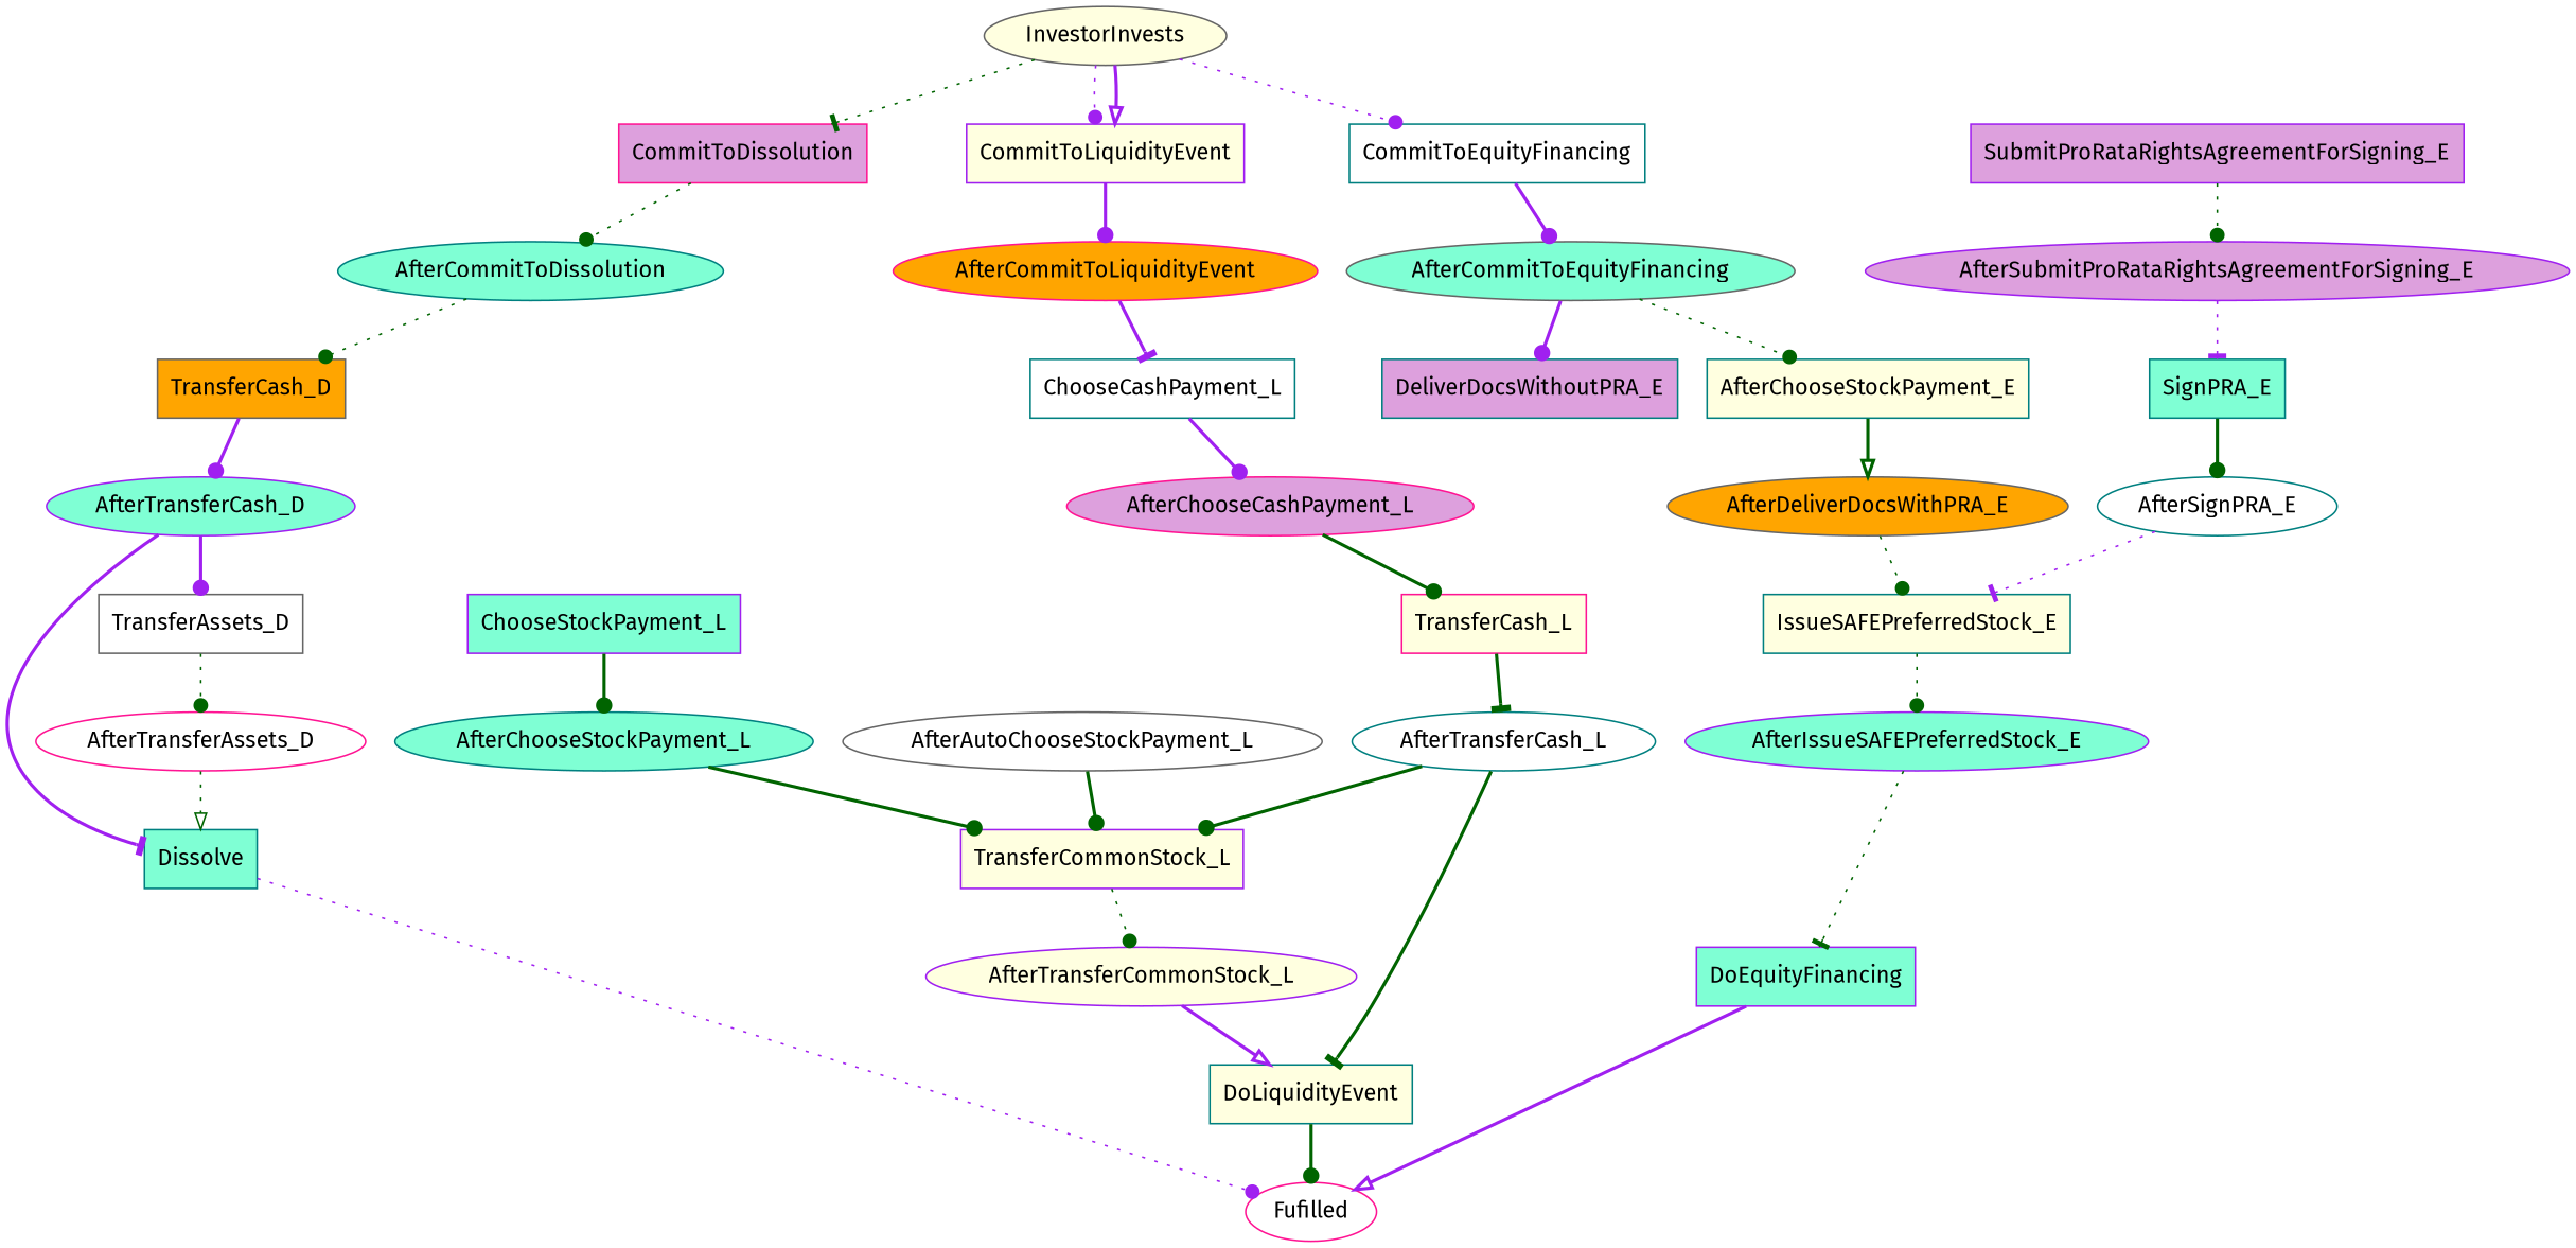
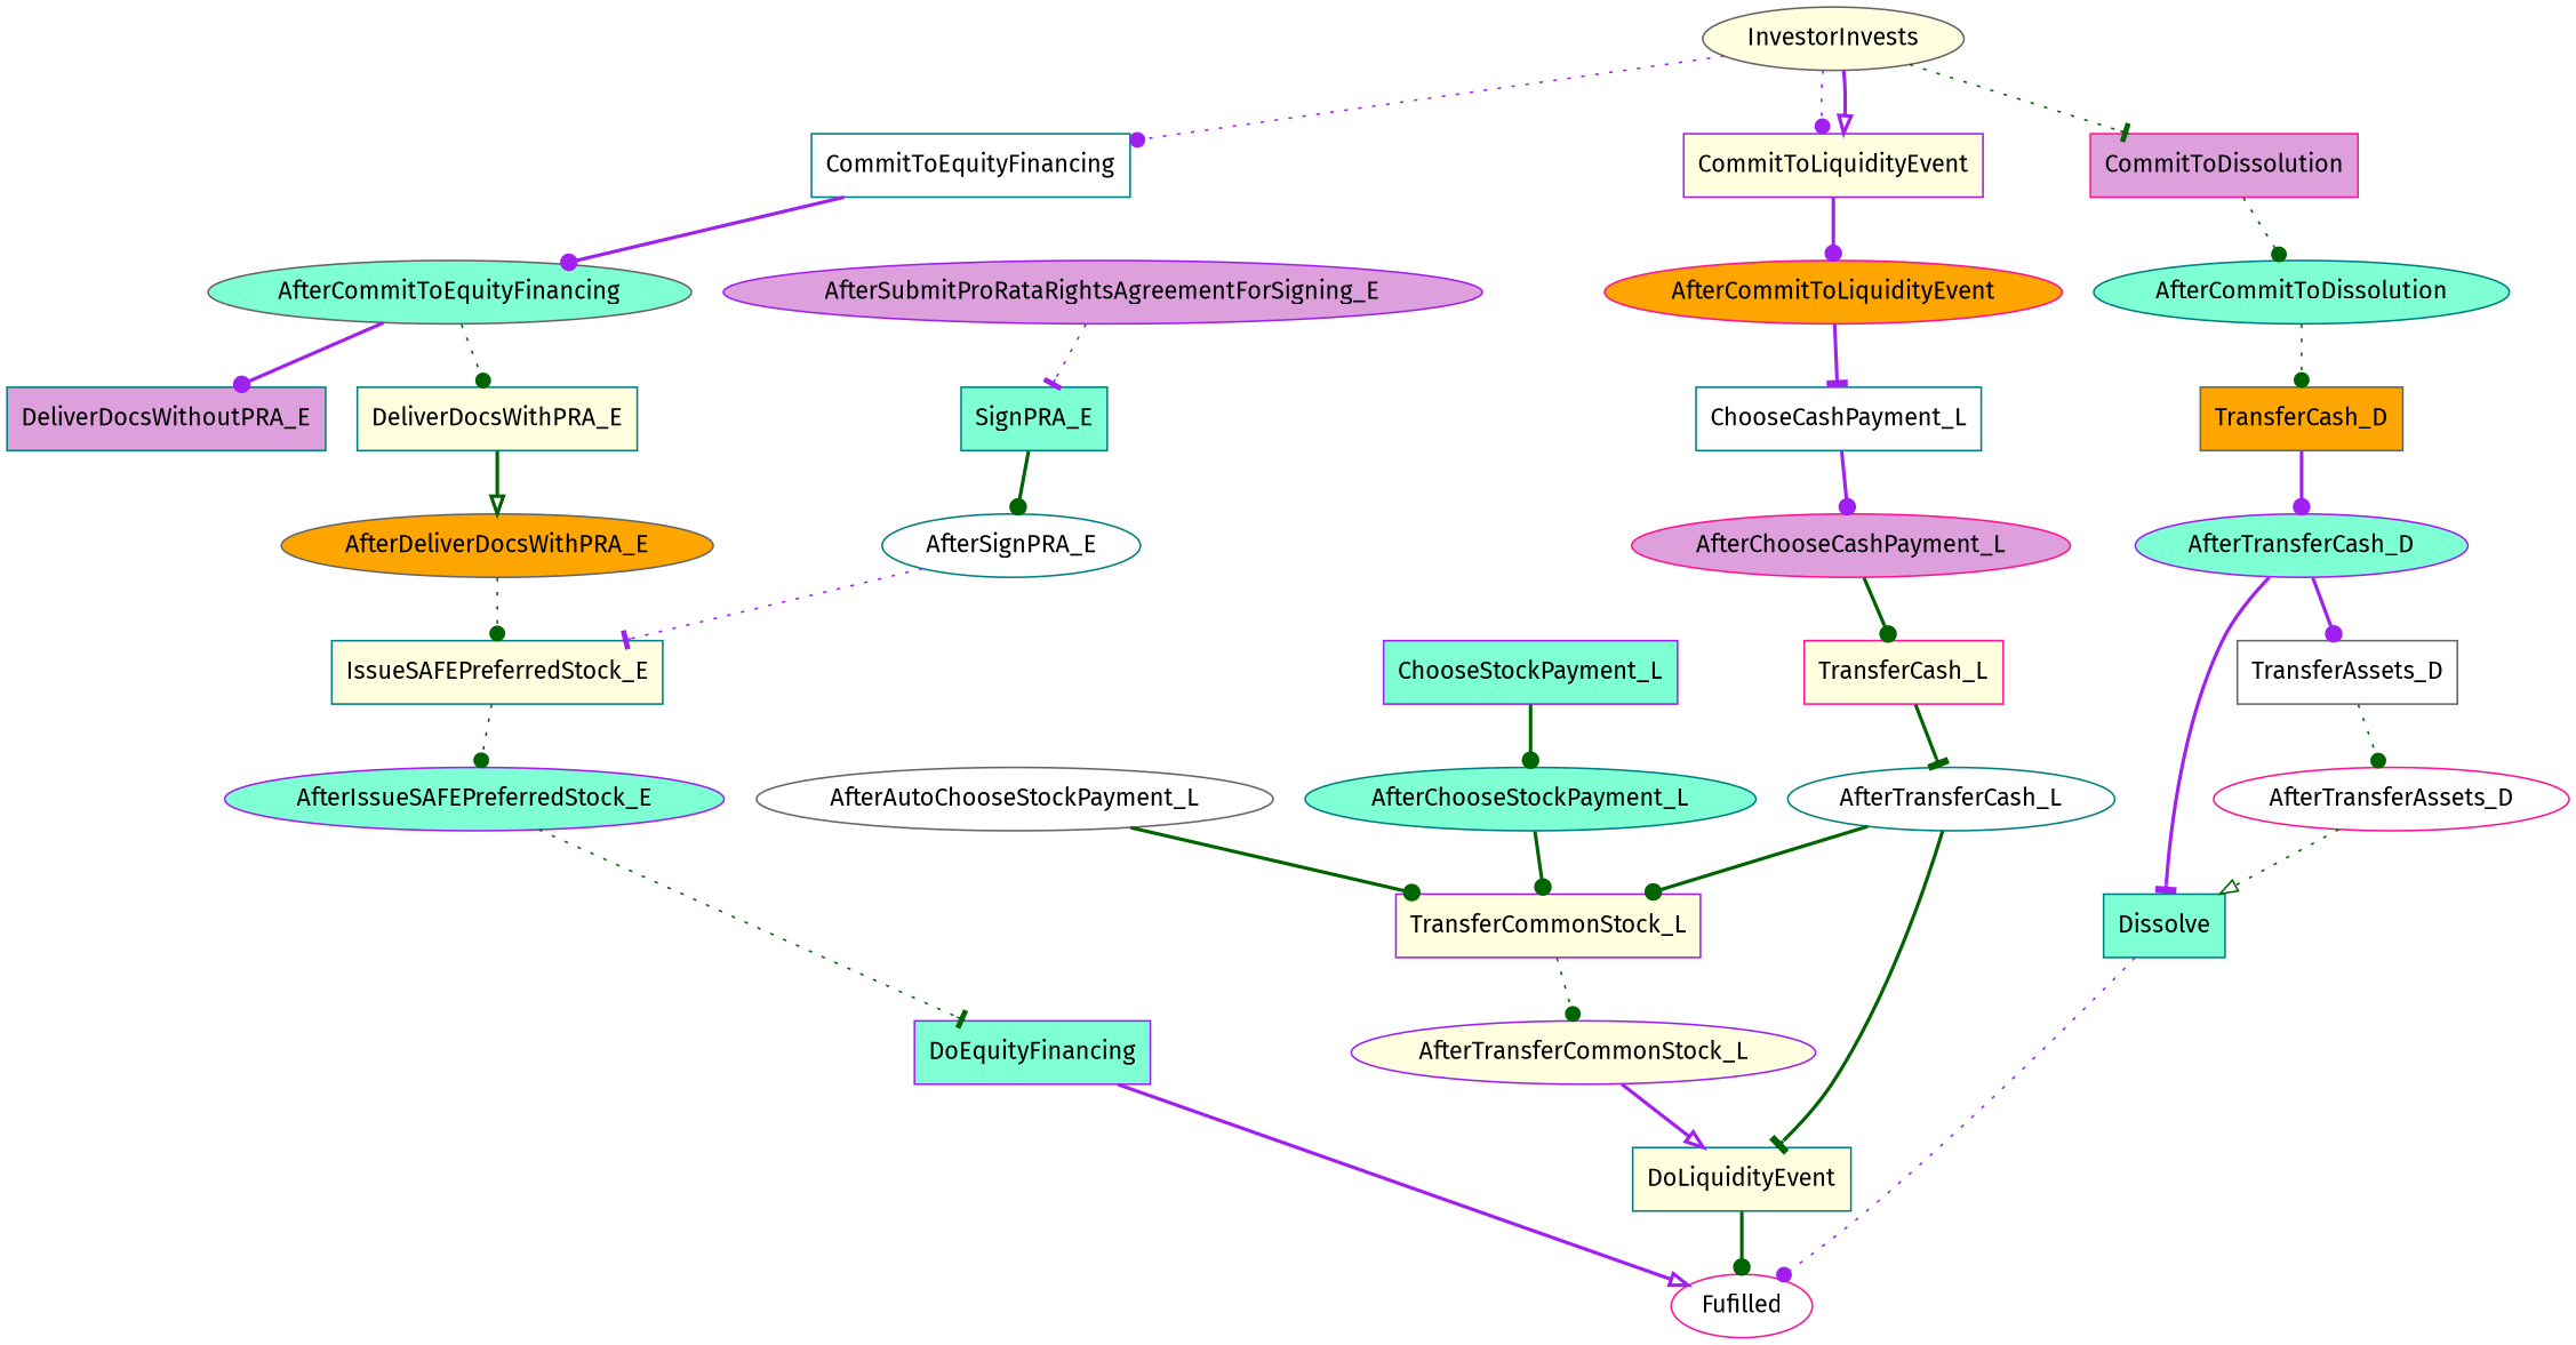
  digraph {
    fontname="Fira Sans"
    node [color=teal fillcolor=aquamarine fontname="Fira Sans" style=filled shape=box]
    edge [arrowhead=dot color=darkgreen fontname="Fira Sans" style=bold]
    n1 [color=deeppink fillcolor=white label=Fufilled shape=""]
    n2 [color=gray40 fillcolor=lightyellow label=InvestorInvests shape=""]
    n3 [fillcolor=white label=CommitToEquityFinancing]
    n4 [color=purple fillcolor=lightyellow label=CommitToLiquidityEvent]
    n5 [color=deeppink fillcolor=plum label=CommitToDissolution]
    n6 [color=gray40 label=AfterCommitToEquityFinancing shape=""]
    n7 [color=deeppink fillcolor=orange label=AfterCommitToLiquidityEvent shape=""]
    n8 [label=AfterCommitToDissolution shape=""]
-   n9 [fillcolor=lightyellow label=AfterChooseStockPayment_E]
+   n9 [fillcolor=lightyellow label=DeliverDocsWithPRA_E]
    n10 [fillcolor=plum label=DeliverDocsWithoutPRA_E]
    n11 [color=gray40 fillcolor=orange label=AfterDeliverDocsWithPRA_E shape=""]
    n12 [fillcolor=lightyellow label=IssueSAFEPreferredStock_E]
    n13 [color=purple label=AfterIssueSAFEPreferredStock_E shape=""]
-   n14 [color=purple fillcolor=plum label=SubmitProRataRightsAgreementForSigning_E]
    n15 [color=purple fillcolor=plum label=AfterSubmitProRataRightsAgreementForSigning_E shape=""]
    n16 [label=SignPRA_E]
    n17 [fillcolor=white label=AfterSignPRA_E shape=""]
    n18 [color=purple label=DoEquityFinancing]
    n19 [fillcolor=white label=ChooseCashPayment_L]
    n20 [color=purple label=ChooseStockPayment_L]
    n21 [label=AfterChooseStockPayment_L shape=""]
    n22 [color=deeppink fillcolor=plum label=AfterChooseCashPayment_L shape=""]
    n23 [color=gray40 fillcolor=white label=AfterAutoChooseStockPayment_L shape=""]
    n24 [color=purple fillcolor=lightyellow label=TransferCommonStock_L]
    n25 [color=purple fillcolor=lightyellow label=AfterTransferCommonStock_L shape=""]
    n26 [fillcolor=lightyellow label=DoLiquidityEvent]
    n27 [color=deeppink fillcolor=lightyellow label=TransferCash_L]
    n28 [fillcolor=white label=AfterTransferCash_L shape=""]
    n29 [color=gray40 fillcolor=orange label=TransferCash_D]
    n30 [color=purple label=AfterTransferCash_D shape=""]
    n31 [color=gray40 fillcolor=white label=TransferAssets_D]
    n32 [label=Dissolve]
    n33 [color=deeppink fillcolor=white label=AfterTransferAssets_D shape=""]
    n2 -> n3 [color=purple style=dotted]
    n2 -> n4 [color=purple style=dotted]
    n2 -> n4 [arrowhead=onormal color=purple]
    n2 -> n5 [arrowhead=tee style=dotted]
    n3 -> n6 [color=purple]
    n4 -> n7 [color=purple]
    n5 -> n8 [style=dotted]
    n6 -> n9 [style=dotted]
    n6 -> n10 [color=purple]
    n7 -> n19 [arrowhead=tee color=purple]
    n8 -> n29 [style=dotted]
    n9 -> n11 [arrowhead=onormal]
    n11 -> n12 [style=dotted]
    n12 -> n13 [style=dotted]
    n13 -> n18 [arrowhead=tee style=dotted]
-   n14 -> n15 [style=dotted]
    n15 -> n16 [arrowhead=tee color=purple style=dotted]
    n16 -> n17
    n17 -> n12 [arrowhead=tee color=purple style=dotted]
    n18 -> n1 [arrowhead=onormal color=purple]
    n19 -> n22 [color=purple]
    n20 -> n21
    n21 -> n24
    n22 -> n27
    n23 -> n24
    n24 -> n25 [style=dotted]
    n25 -> n26 [arrowhead=onormal color=purple]
    n26 -> n1
    n27 -> n28 [arrowhead=tee]
    n28 -> n24
    n28 -> n26 [arrowhead=tee]
    n29 -> n30 [color=purple]
    n30 -> n31 [color=purple]
    n30 -> n32 [arrowhead=tee color=purple]
    n31 -> n33 [style=dotted]
    n32 -> n1 [color=purple style=dotted]
    n33 -> n32 [arrowhead=onormal style=dotted]
  }
